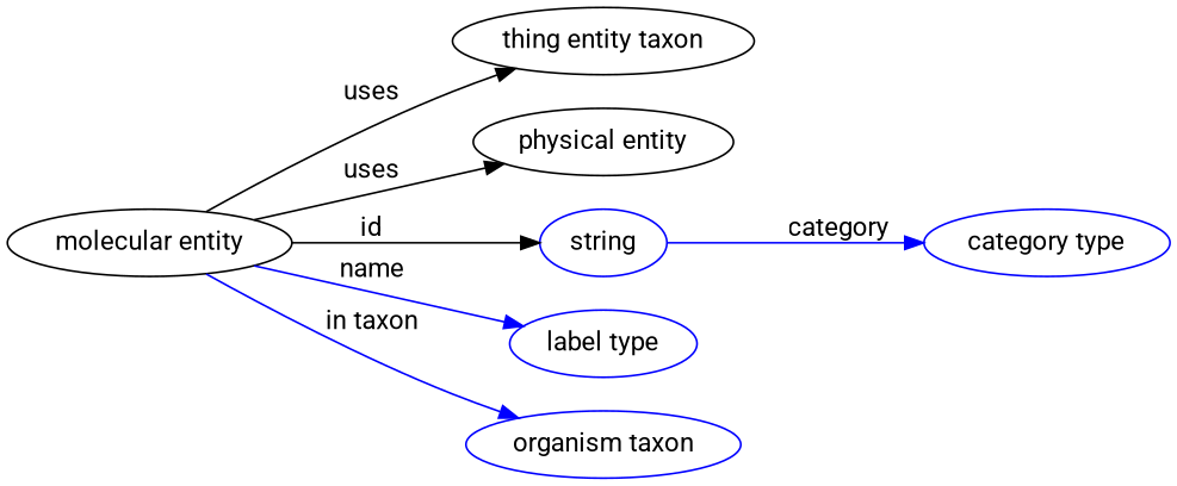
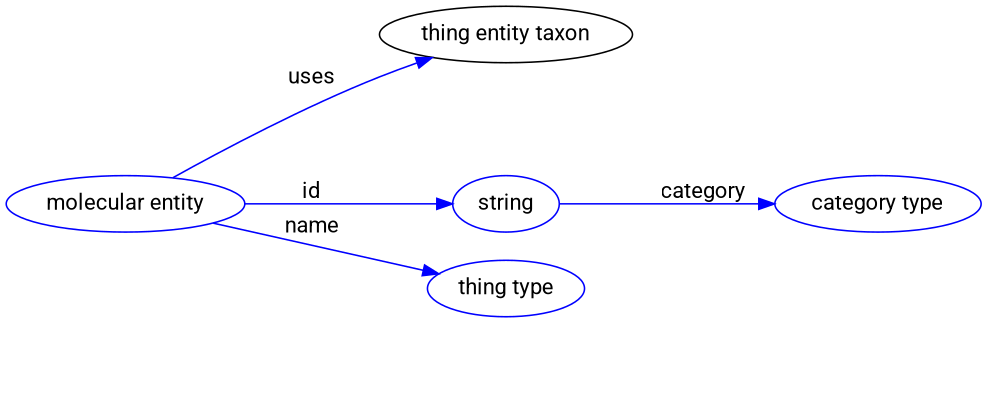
  digraph {
    fontname=Roboto
    rankdir=LR
    node [fontname=Roboto color=blue]
    edge [fontname=Roboto color=blue style=solid]
-   n1 [height=0.5 label="molecular entity" width=1.9137 color=""]
+   n1 [height=0.5 label="molecular entity" width=1.9137]
    n2 [height=0.5 label="thing entity taxon" width=1.9137 color=""]
-   "physical entity" [height=0.5 width=1.7332 color=""]
    n4 [height=0.5 label=string width=0.84854]
-   n5 [height=0.5 label="label type" width=1.2638]
-   n6 [height=0.5 label="organism taxon" width=1.8234]
+   n5 [height=0.5 label="thing type" width=1.2638]
    n7 [height=0.5 label="category type" width=1.6249]
-   n1 -> n2 [label=uses color="" style=""]
-   n1 -> "physical entity" [label=uses color="" style=""]
-   n1 -> n4 [color=black label=id]
+   n1 -> n2 [label=uses style=""]
+   n1 -> n4 [label=id]
    n1 -> n5 [label=name]
-   n1 -> n6 [label="in taxon"]
    n4 -> n7 [label=category]
  }
